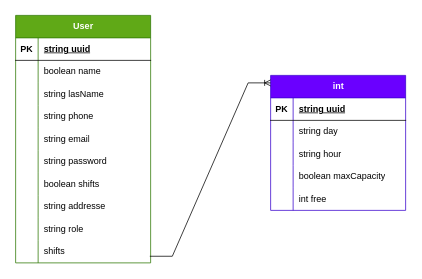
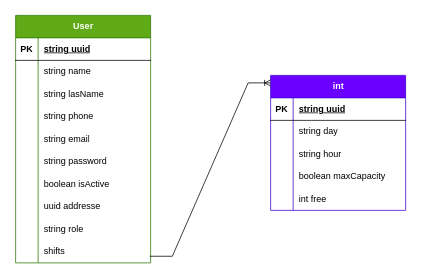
  <mxCell id="0" />
  <mxCell id="1" parent="0" />
  <mxCell id="2" value="User" style="shape=table;startSize=30;container=1;collapsible=1;childLayout=tableLayout;fixedRows=1;rowLines=0;fontStyle=1;align=center;resizeLast=1;html=1;fillColor=#60a917;fontColor=#ffffff;strokeColor=#2D7600;" parent="1" vertex="1"><mxGeometry x="20" y="20" width="180" height="330" as="geometry" /></mxCell>
  <mxCell id="3" value="" style="shape=tableRow;horizontal=0;startSize=0;swimlaneHead=0;swimlaneBody=0;fillColor=none;collapsible=0;dropTarget=0;points=[[0,0.5],[1,0.5]];portConstraint=eastwest;top=0;left=0;right=0;bottom=1;" parent="2" vertex="1"><mxGeometry y="30" width="180" height="30" as="geometry" /></mxCell>
  <mxCell id="4" value="PK" style="shape=partialRectangle;connectable=0;fillColor=none;top=0;left=0;bottom=0;right=0;fontStyle=1;overflow=hidden;whiteSpace=wrap;html=1;" parent="3" vertex="1"><mxGeometry width="30" height="30" as="geometry"><mxRectangle width="30" height="30" as="alternateBounds" /></mxGeometry></mxCell>
  <mxCell id="5" value="string uuid" style="shape=partialRectangle;connectable=0;fillColor=none;top=0;left=0;bottom=0;right=0;align=left;spacingLeft=6;fontStyle=5;overflow=hidden;whiteSpace=wrap;html=1;" parent="3" vertex="1"><mxGeometry x="30" width="150" height="30" as="geometry"><mxRectangle width="150" height="30" as="alternateBounds" /></mxGeometry></mxCell>
  <mxCell id="6" value="" style="shape=tableRow;horizontal=0;startSize=0;swimlaneHead=0;swimlaneBody=0;fillColor=none;collapsible=0;dropTarget=0;points=[[0,0.5],[1,0.5]];portConstraint=eastwest;top=0;left=0;right=0;bottom=0;" parent="2" vertex="1"><mxGeometry y="60" width="180" height="30" as="geometry" /></mxCell>
  <mxCell id="7" value="" style="shape=partialRectangle;connectable=0;fillColor=none;top=0;left=0;bottom=0;right=0;editable=1;overflow=hidden;whiteSpace=wrap;html=1;" parent="6" vertex="1"><mxGeometry width="30" height="30" as="geometry"><mxRectangle width="30" height="30" as="alternateBounds" /></mxGeometry></mxCell>
- <mxCell id="8" value="boolean name" style="shape=partialRectangle;connectable=0;fillColor=none;top=0;left=0;bottom=0;right=0;align=left;spacingLeft=6;overflow=hidden;whiteSpace=wrap;html=1;" parent="6" vertex="1"><mxGeometry x="30" width="150" height="30" as="geometry"><mxRectangle width="150" height="30" as="alternateBounds" /></mxGeometry></mxCell>
+ <mxCell id="8" value="string name" style="shape=partialRectangle;connectable=0;fillColor=none;top=0;left=0;bottom=0;right=0;align=left;spacingLeft=6;overflow=hidden;whiteSpace=wrap;html=1;" parent="6" vertex="1"><mxGeometry x="30" width="150" height="30" as="geometry"><mxRectangle width="150" height="30" as="alternateBounds" /></mxGeometry></mxCell>
  <mxCell id="9" value="" style="shape=tableRow;horizontal=0;startSize=0;swimlaneHead=0;swimlaneBody=0;fillColor=none;collapsible=0;dropTarget=0;points=[[0,0.5],[1,0.5]];portConstraint=eastwest;top=0;left=0;right=0;bottom=0;" parent="2" vertex="1"><mxGeometry y="90" width="180" height="30" as="geometry" /></mxCell>
  <mxCell id="10" value="" style="shape=partialRectangle;connectable=0;fillColor=none;top=0;left=0;bottom=0;right=0;editable=1;overflow=hidden;whiteSpace=wrap;html=1;" parent="9" vertex="1"><mxGeometry width="30" height="30" as="geometry"><mxRectangle width="30" height="30" as="alternateBounds" /></mxGeometry></mxCell>
  <mxCell id="11" value="string lasName" style="shape=partialRectangle;connectable=0;fillColor=none;top=0;left=0;bottom=0;right=0;align=left;spacingLeft=6;overflow=hidden;whiteSpace=wrap;html=1;" parent="9" vertex="1"><mxGeometry x="30" width="150" height="30" as="geometry"><mxRectangle width="150" height="30" as="alternateBounds" /></mxGeometry></mxCell>
  <mxCell id="12" value="" style="shape=tableRow;horizontal=0;startSize=0;swimlaneHead=0;swimlaneBody=0;fillColor=none;collapsible=0;dropTarget=0;points=[[0,0.5],[1,0.5]];portConstraint=eastwest;top=0;left=0;right=0;bottom=0;" parent="2" vertex="1"><mxGeometry y="120" width="180" height="30" as="geometry" /></mxCell>
  <mxCell id="13" value="" style="shape=partialRectangle;connectable=0;fillColor=none;top=0;left=0;bottom=0;right=0;editable=1;overflow=hidden;whiteSpace=wrap;html=1;" parent="12" vertex="1"><mxGeometry width="30" height="30" as="geometry"><mxRectangle width="30" height="30" as="alternateBounds" /></mxGeometry></mxCell>
  <mxCell id="14" value="string phone&lt;br&gt;" style="shape=partialRectangle;connectable=0;fillColor=none;top=0;left=0;bottom=0;right=0;align=left;spacingLeft=6;overflow=hidden;whiteSpace=wrap;html=1;" parent="12" vertex="1"><mxGeometry x="30" width="150" height="30" as="geometry"><mxRectangle width="150" height="30" as="alternateBounds" /></mxGeometry></mxCell>
  <mxCell id="15" value="" style="shape=tableRow;horizontal=0;startSize=0;swimlaneHead=0;swimlaneBody=0;fillColor=none;collapsible=0;dropTarget=0;points=[[0,0.5],[1,0.5]];portConstraint=eastwest;top=0;left=0;right=0;bottom=0;" parent="2" vertex="1"><mxGeometry y="150" width="180" height="30" as="geometry" /></mxCell>
  <mxCell id="16" value="" style="shape=partialRectangle;connectable=0;fillColor=none;top=0;left=0;bottom=0;right=0;editable=1;overflow=hidden;whiteSpace=wrap;html=1;" parent="15" vertex="1"><mxGeometry width="30" height="30" as="geometry"><mxRectangle width="30" height="30" as="alternateBounds" /></mxGeometry></mxCell>
  <mxCell id="17" value="string email" style="shape=partialRectangle;connectable=0;fillColor=none;top=0;left=0;bottom=0;right=0;align=left;spacingLeft=6;overflow=hidden;whiteSpace=wrap;html=1;" parent="15" vertex="1"><mxGeometry x="30" width="150" height="30" as="geometry"><mxRectangle width="150" height="30" as="alternateBounds" /></mxGeometry></mxCell>
  <mxCell id="18" value="" style="shape=tableRow;horizontal=0;startSize=0;swimlaneHead=0;swimlaneBody=0;fillColor=none;collapsible=0;dropTarget=0;points=[[0,0.5],[1,0.5]];portConstraint=eastwest;top=0;left=0;right=0;bottom=0;" parent="2" vertex="1"><mxGeometry y="180" width="180" height="30" as="geometry" /></mxCell>
  <mxCell id="19" value="" style="shape=partialRectangle;connectable=0;fillColor=none;top=0;left=0;bottom=0;right=0;editable=1;overflow=hidden;whiteSpace=wrap;html=1;" parent="18" vertex="1"><mxGeometry width="30" height="30" as="geometry"><mxRectangle width="30" height="30" as="alternateBounds" /></mxGeometry></mxCell>
  <mxCell id="20" value="string password" style="shape=partialRectangle;connectable=0;fillColor=none;top=0;left=0;bottom=0;right=0;align=left;spacingLeft=6;overflow=hidden;whiteSpace=wrap;html=1;" parent="18" vertex="1"><mxGeometry x="30" width="150" height="30" as="geometry"><mxRectangle width="150" height="30" as="alternateBounds" /></mxGeometry></mxCell>
  <mxCell id="21" value="" style="shape=tableRow;horizontal=0;startSize=0;swimlaneHead=0;swimlaneBody=0;fillColor=none;collapsible=0;dropTarget=0;points=[[0,0.5],[1,0.5]];portConstraint=eastwest;top=0;left=0;right=0;bottom=0;" parent="2" vertex="1"><mxGeometry y="210" width="180" height="30" as="geometry" /></mxCell>
  <mxCell id="22" value="" style="shape=partialRectangle;connectable=0;fillColor=none;top=0;left=0;bottom=0;right=0;editable=1;overflow=hidden;whiteSpace=wrap;html=1;" parent="21" vertex="1"><mxGeometry width="30" height="30" as="geometry"><mxRectangle width="30" height="30" as="alternateBounds" /></mxGeometry></mxCell>
- <mxCell id="23" value="boolean shifts" style="shape=partialRectangle;connectable=0;fillColor=none;top=0;left=0;bottom=0;right=0;align=left;spacingLeft=6;overflow=hidden;whiteSpace=wrap;html=1;" parent="21" vertex="1"><mxGeometry x="30" width="150" height="30" as="geometry"><mxRectangle width="150" height="30" as="alternateBounds" /></mxGeometry></mxCell>
+ <mxCell id="23" value="boolean isActive" style="shape=partialRectangle;connectable=0;fillColor=none;top=0;left=0;bottom=0;right=0;align=left;spacingLeft=6;overflow=hidden;whiteSpace=wrap;html=1;" parent="21" vertex="1"><mxGeometry x="30" width="150" height="30" as="geometry"><mxRectangle width="150" height="30" as="alternateBounds" /></mxGeometry></mxCell>
  <mxCell id="24" value="" style="shape=tableRow;horizontal=0;startSize=0;swimlaneHead=0;swimlaneBody=0;fillColor=none;collapsible=0;dropTarget=0;points=[[0,0.5],[1,0.5]];portConstraint=eastwest;top=0;left=0;right=0;bottom=0;" parent="2" vertex="1"><mxGeometry y="240" width="180" height="30" as="geometry" /></mxCell>
  <mxCell id="25" value="" style="shape=partialRectangle;connectable=0;fillColor=none;top=0;left=0;bottom=0;right=0;editable=1;overflow=hidden;whiteSpace=wrap;html=1;" parent="24" vertex="1"><mxGeometry width="30" height="30" as="geometry"><mxRectangle width="30" height="30" as="alternateBounds" /></mxGeometry></mxCell>
- <mxCell id="26" value="string addresse" style="shape=partialRectangle;connectable=0;fillColor=none;top=0;left=0;bottom=0;right=0;align=left;spacingLeft=6;overflow=hidden;whiteSpace=wrap;html=1;" parent="24" vertex="1"><mxGeometry x="30" width="150" height="30" as="geometry"><mxRectangle width="150" height="30" as="alternateBounds" /></mxGeometry></mxCell>
+ <mxCell id="26" value="uuid addresse" style="shape=partialRectangle;connectable=0;fillColor=none;top=0;left=0;bottom=0;right=0;align=left;spacingLeft=6;overflow=hidden;whiteSpace=wrap;html=1;" parent="24" vertex="1"><mxGeometry x="30" width="150" height="30" as="geometry"><mxRectangle width="150" height="30" as="alternateBounds" /></mxGeometry></mxCell>
  <mxCell id="27" value="" style="shape=tableRow;horizontal=0;startSize=0;swimlaneHead=0;swimlaneBody=0;fillColor=none;collapsible=0;dropTarget=0;points=[[0,0.5],[1,0.5]];portConstraint=eastwest;top=0;left=0;right=0;bottom=0;" parent="2" vertex="1"><mxGeometry y="270" width="180" height="30" as="geometry" /></mxCell>
  <mxCell id="28" value="" style="shape=partialRectangle;connectable=0;fillColor=none;top=0;left=0;bottom=0;right=0;editable=1;overflow=hidden;whiteSpace=wrap;html=1;" parent="27" vertex="1"><mxGeometry width="30" height="30" as="geometry"><mxRectangle width="30" height="30" as="alternateBounds" /></mxGeometry></mxCell>
  <mxCell id="29" value="string role" style="shape=partialRectangle;connectable=0;fillColor=none;top=0;left=0;bottom=0;right=0;align=left;spacingLeft=6;overflow=hidden;whiteSpace=wrap;html=1;" parent="27" vertex="1"><mxGeometry x="30" width="150" height="30" as="geometry"><mxRectangle width="150" height="30" as="alternateBounds" /></mxGeometry></mxCell>
  <mxCell id="30" value="" style="shape=tableRow;horizontal=0;startSize=0;swimlaneHead=0;swimlaneBody=0;fillColor=none;collapsible=0;dropTarget=0;points=[[0,0.5],[1,0.5]];portConstraint=eastwest;top=0;left=0;right=0;bottom=0;" parent="2" vertex="1"><mxGeometry y="300" width="180" height="30" as="geometry" /></mxCell>
  <mxCell id="31" value="" style="shape=partialRectangle;connectable=0;fillColor=none;top=0;left=0;bottom=0;right=0;editable=1;overflow=hidden;whiteSpace=wrap;html=1;" parent="30" vertex="1"><mxGeometry width="30" height="30" as="geometry"><mxRectangle width="30" height="30" as="alternateBounds" /></mxGeometry></mxCell>
  <mxCell id="32" value="shifts&amp;nbsp;" style="shape=partialRectangle;connectable=0;fillColor=none;top=0;left=0;bottom=0;right=0;align=left;spacingLeft=6;overflow=hidden;whiteSpace=wrap;html=1;" parent="30" vertex="1"><mxGeometry x="30" width="150" height="30" as="geometry"><mxRectangle width="150" height="30" as="alternateBounds" /></mxGeometry></mxCell>
  <mxCell id="33" value="int" style="shape=table;startSize=30;container=1;collapsible=1;childLayout=tableLayout;fixedRows=1;rowLines=0;fontStyle=1;align=center;resizeLast=1;html=1;fillColor=#6a00ff;fontColor=#ffffff;strokeColor=#3700CC;" parent="1" vertex="1"><mxGeometry x="360" y="100" width="180" height="180" as="geometry" /></mxCell>
  <mxCell id="34" value="" style="shape=tableRow;horizontal=0;startSize=0;swimlaneHead=0;swimlaneBody=0;fillColor=none;collapsible=0;dropTarget=0;points=[[0,0.5],[1,0.5]];portConstraint=eastwest;top=0;left=0;right=0;bottom=1;" parent="33" vertex="1"><mxGeometry y="30" width="180" height="30" as="geometry" /></mxCell>
  <mxCell id="35" value="PK" style="shape=partialRectangle;connectable=0;fillColor=none;top=0;left=0;bottom=0;right=0;fontStyle=1;overflow=hidden;whiteSpace=wrap;html=1;" parent="34" vertex="1"><mxGeometry width="30" height="30" as="geometry"><mxRectangle width="30" height="30" as="alternateBounds" /></mxGeometry></mxCell>
  <mxCell id="36" value="string uuid" style="shape=partialRectangle;connectable=0;fillColor=none;top=0;left=0;bottom=0;right=0;align=left;spacingLeft=6;fontStyle=5;overflow=hidden;whiteSpace=wrap;html=1;" parent="34" vertex="1"><mxGeometry x="30" width="150" height="30" as="geometry"><mxRectangle width="150" height="30" as="alternateBounds" /></mxGeometry></mxCell>
  <mxCell id="37" value="" style="shape=tableRow;horizontal=0;startSize=0;swimlaneHead=0;swimlaneBody=0;fillColor=none;collapsible=0;dropTarget=0;points=[[0,0.5],[1,0.5]];portConstraint=eastwest;top=0;left=0;right=0;bottom=0;" parent="33" vertex="1"><mxGeometry y="60" width="180" height="30" as="geometry" /></mxCell>
  <mxCell id="38" value="" style="shape=partialRectangle;connectable=0;fillColor=none;top=0;left=0;bottom=0;right=0;editable=1;overflow=hidden;whiteSpace=wrap;html=1;" parent="37" vertex="1"><mxGeometry width="30" height="30" as="geometry"><mxRectangle width="30" height="30" as="alternateBounds" /></mxGeometry></mxCell>
  <mxCell id="39" value="string day" style="shape=partialRectangle;connectable=0;fillColor=none;top=0;left=0;bottom=0;right=0;align=left;spacingLeft=6;overflow=hidden;whiteSpace=wrap;html=1;" parent="37" vertex="1"><mxGeometry x="30" width="150" height="30" as="geometry"><mxRectangle width="150" height="30" as="alternateBounds" /></mxGeometry></mxCell>
  <mxCell id="40" value="" style="shape=tableRow;horizontal=0;startSize=0;swimlaneHead=0;swimlaneBody=0;fillColor=none;collapsible=0;dropTarget=0;points=[[0,0.5],[1,0.5]];portConstraint=eastwest;top=0;left=0;right=0;bottom=0;" parent="33" vertex="1"><mxGeometry y="90" width="180" height="30" as="geometry" /></mxCell>
  <mxCell id="41" value="" style="shape=partialRectangle;connectable=0;fillColor=none;top=0;left=0;bottom=0;right=0;editable=1;overflow=hidden;whiteSpace=wrap;html=1;" parent="40" vertex="1"><mxGeometry width="30" height="30" as="geometry"><mxRectangle width="30" height="30" as="alternateBounds" /></mxGeometry></mxCell>
  <mxCell id="42" value="string hour" style="shape=partialRectangle;connectable=0;fillColor=none;top=0;left=0;bottom=0;right=0;align=left;spacingLeft=6;overflow=hidden;whiteSpace=wrap;html=1;" parent="40" vertex="1"><mxGeometry x="30" width="150" height="30" as="geometry"><mxRectangle width="150" height="30" as="alternateBounds" /></mxGeometry></mxCell>
  <mxCell id="43" value="" style="shape=tableRow;horizontal=0;startSize=0;swimlaneHead=0;swimlaneBody=0;fillColor=none;collapsible=0;dropTarget=0;points=[[0,0.5],[1,0.5]];portConstraint=eastwest;top=0;left=0;right=0;bottom=0;" parent="33" vertex="1"><mxGeometry y="120" width="180" height="30" as="geometry" /></mxCell>
  <mxCell id="44" value="" style="shape=partialRectangle;connectable=0;fillColor=none;top=0;left=0;bottom=0;right=0;editable=1;overflow=hidden;whiteSpace=wrap;html=1;" parent="43" vertex="1"><mxGeometry width="30" height="30" as="geometry"><mxRectangle width="30" height="30" as="alternateBounds" /></mxGeometry></mxCell>
  <mxCell id="45" value="boolean maxCapacity" style="shape=partialRectangle;connectable=0;fillColor=none;top=0;left=0;bottom=0;right=0;align=left;spacingLeft=6;overflow=hidden;whiteSpace=wrap;html=1;" parent="43" vertex="1"><mxGeometry x="30" width="150" height="30" as="geometry"><mxRectangle width="150" height="30" as="alternateBounds" /></mxGeometry></mxCell>
  <mxCell id="46" value="" style="shape=tableRow;horizontal=0;startSize=0;swimlaneHead=0;swimlaneBody=0;fillColor=none;collapsible=0;dropTarget=0;points=[[0,0.5],[1,0.5]];portConstraint=eastwest;top=0;left=0;right=0;bottom=0;" parent="33" vertex="1"><mxGeometry y="150" width="180" height="30" as="geometry" /></mxCell>
  <mxCell id="47" value="" style="shape=partialRectangle;connectable=0;fillColor=none;top=0;left=0;bottom=0;right=0;editable=1;overflow=hidden;whiteSpace=wrap;html=1;" parent="46" vertex="1"><mxGeometry width="30" height="30" as="geometry"><mxRectangle width="30" height="30" as="alternateBounds" /></mxGeometry></mxCell>
  <mxCell id="48" value="int free" style="shape=partialRectangle;connectable=0;fillColor=none;top=0;left=0;bottom=0;right=0;align=left;spacingLeft=6;overflow=hidden;whiteSpace=wrap;html=1;" parent="46" vertex="1"><mxGeometry x="30" width="150" height="30" as="geometry"><mxRectangle width="150" height="30" as="alternateBounds" /></mxGeometry></mxCell>
  <mxCell id="49" value="" style="edgeStyle=entityRelationEdgeStyle;fontSize=12;html=1;endArrow=ERoneToMany;rounded=0;exitX=0.994;exitY=0.706;exitDx=0;exitDy=0;exitPerimeter=0;" parent="1" source="30" edge="1"><mxGeometry width="100" height="100" relative="1" as="geometry"><mxPoint x="260" y="210" as="sourcePoint" /><mxPoint x="360" y="110" as="targetPoint" /></mxGeometry></mxCell>
